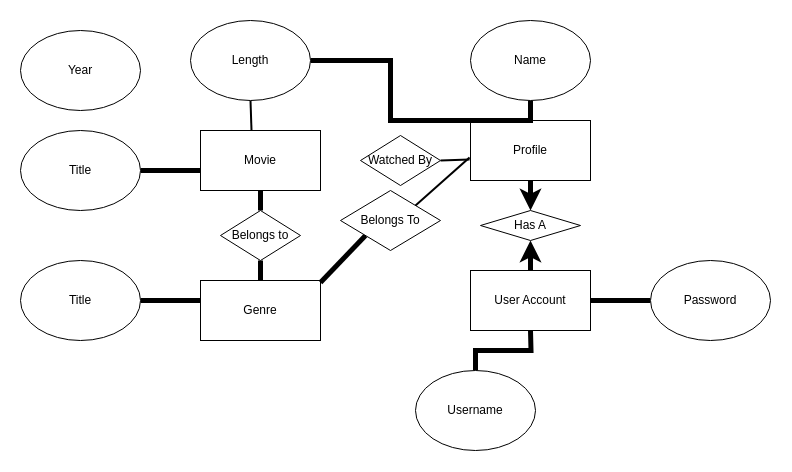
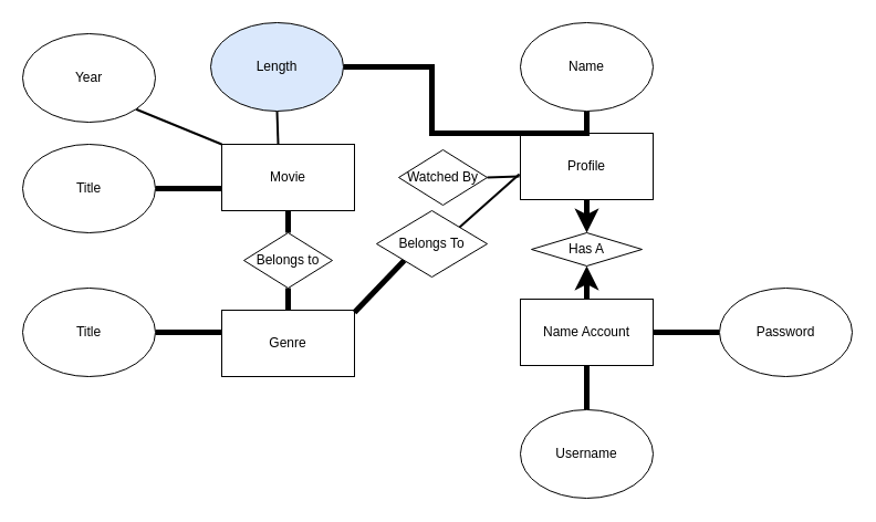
  <mxCell id="0" />
  <mxCell id="1" parent="0" />
  <mxCell id="2" style="edgeStyle=orthogonalEdgeStyle;rounded=0;orthogonalLoop=1;jettySize=auto;html=1;exitX=0.5;exitY=1;exitDx=0;exitDy=0;entryX=0.5;entryY=0;entryDx=0;entryDy=0;endArrow=classic;endFill=1;strokeWidth=5;" edge="1" parent="1" source="3" target="23"><mxGeometry relative="1" as="geometry" /></mxCell>
  <mxCell id="3" value="Profile" style="rounded=0;whiteSpace=wrap;html=1;" vertex="1" parent="1"><mxGeometry x="470" y="120" width="120" height="60" as="geometry" /></mxCell>
  <mxCell id="4" value="Movie" style="rounded=0;whiteSpace=wrap;html=1;" vertex="1" parent="1"><mxGeometry x="200" y="130" width="120" height="60" as="geometry" /></mxCell>
  <mxCell id="5" style="edgeStyle=orthogonalEdgeStyle;rounded=0;orthogonalLoop=1;jettySize=auto;html=1;exitX=0.5;exitY=0;exitDx=0;exitDy=0;endArrow=classic;endFill=1;strokeWidth=5;" edge="1" parent="1" source="6" target="23"><mxGeometry relative="1" as="geometry" /></mxCell>
- <mxCell id="6" value="User Account" style="rounded=0;whiteSpace=wrap;html=1;" vertex="1" parent="1"><mxGeometry x="470" y="270" width="120" height="60" as="geometry" /></mxCell>
+ <mxCell id="6" value="Name Account" style="rounded=0;whiteSpace=wrap;html=1;" vertex="1" parent="1"><mxGeometry x="470" y="270" width="120" height="60" as="geometry" /></mxCell>
  <mxCell id="7" style="edgeStyle=none;rounded=0;orthogonalLoop=1;jettySize=auto;html=1;exitX=0.5;exitY=0;exitDx=0;exitDy=0;entryX=0.5;entryY=1;entryDx=0;entryDy=0;endArrow=none;endFill=0;strokeWidth=5;" edge="1" parent="1" source="8" target="28"><mxGeometry relative="1" as="geometry" /></mxCell>
  <mxCell id="8" value="Genre" style="rounded=0;whiteSpace=wrap;html=1;" vertex="1" parent="1"><mxGeometry x="200" y="280" width="120" height="60" as="geometry" /></mxCell>
  <mxCell id="9" style="edgeStyle=orthogonalEdgeStyle;rounded=0;orthogonalLoop=1;jettySize=auto;html=1;exitX=0.5;exitY=0;exitDx=0;exitDy=0;endArrow=none;endFill=0;strokeWidth=5;" edge="1" parent="1" source="10"><mxGeometry relative="1" as="geometry"><mxPoint x="530" y="330" as="targetPoint" /></mxGeometry></mxCell>
- <mxCell id="10" value="Username" style="ellipse;whiteSpace=wrap;html=1;" vertex="1" parent="1"><mxGeometry x="415" y="370" width="120" height="80" as="geometry" /></mxCell>
+ <mxCell id="10" value="Username" style="ellipse;whiteSpace=wrap;html=1;" vertex="1" parent="1"><mxGeometry x="470" y="370" width="120" height="80" as="geometry" /></mxCell>
  <mxCell id="11" style="edgeStyle=orthogonalEdgeStyle;rounded=0;orthogonalLoop=1;jettySize=auto;html=1;exitX=0;exitY=0.5;exitDx=0;exitDy=0;entryX=1;entryY=0.5;entryDx=0;entryDy=0;endArrow=none;endFill=0;strokeWidth=5;" edge="1" parent="1" source="12" target="6"><mxGeometry relative="1" as="geometry" /></mxCell>
  <mxCell id="12" value="Password" style="ellipse;whiteSpace=wrap;html=1;" vertex="1" parent="1"><mxGeometry x="650" y="260" width="120" height="80" as="geometry" /></mxCell>
  <mxCell id="13" style="edgeStyle=orthogonalEdgeStyle;rounded=0;orthogonalLoop=1;jettySize=auto;html=1;exitX=0.5;exitY=1;exitDx=0;exitDy=0;endArrow=none;endFill=0;strokeWidth=5;" edge="1" parent="1" source="14" target="20"><mxGeometry relative="1" as="geometry" /></mxCell>
  <mxCell id="14" value="Name" style="ellipse;whiteSpace=wrap;html=1;" vertex="1" parent="1"><mxGeometry x="470" y="20" width="120" height="80" as="geometry" /></mxCell>
  <mxCell id="15" style="edgeStyle=none;rounded=0;orthogonalLoop=1;jettySize=auto;html=1;exitX=1;exitY=0.5;exitDx=0;exitDy=0;endArrow=none;endFill=0;strokeWidth=5;" edge="1" parent="1" source="16"><mxGeometry relative="1" as="geometry"><mxPoint x="200" y="300" as="targetPoint" /></mxGeometry></mxCell>
  <mxCell id="16" value="Title" style="ellipse;whiteSpace=wrap;html=1;" vertex="1" parent="1"><mxGeometry y="260" width="120" height="80" as="geometry" x="20" /></mxCell>
  <mxCell id="17" style="edgeStyle=none;rounded=0;orthogonalLoop=1;jettySize=auto;html=1;exitX=1;exitY=0.5;exitDx=0;exitDy=0;endArrow=none;endFill=0;strokeWidth=5;" edge="1" parent="1" source="18"><mxGeometry relative="1" as="geometry"><mxPoint x="200" y="170" as="targetPoint" /></mxGeometry></mxCell>
  <mxCell id="18" value="Title" style="ellipse;whiteSpace=wrap;html=1;" vertex="1" parent="1"><mxGeometry y="130" width="120" height="80" as="geometry" x="20" /></mxCell>
  <mxCell id="19" style="edgeStyle=none;rounded=0;orthogonalLoop=1;jettySize=auto;html=1;exitX=0.5;exitY=1;exitDx=0;exitDy=0;endArrow=none;endFill=0;strokeWidth=2;" edge="1" parent="1" source="20"><mxGeometry relative="1" as="geometry"><mxPoint x="251" y="130" as="targetPoint" /></mxGeometry></mxCell>
- <mxCell id="20" value="Length" style="ellipse;whiteSpace=wrap;html=1;" vertex="1" parent="1"><mxGeometry x="190" y="20" width="120" height="80" as="geometry" /></mxCell>
+ <mxCell id="20" value="Length" style="ellipse;whiteSpace=wrap;html=1;fillColor=#dae8fc;" vertex="1" parent="1"><mxGeometry x="190" y="20" width="120" height="80" as="geometry" /></mxCell>
+ <mxCell id="21" style="edgeStyle=none;rounded=0;orthogonalLoop=1;jettySize=auto;html=1;exitX=1;exitY=1;exitDx=0;exitDy=0;entryX=0;entryY=0;entryDx=0;entryDy=0;endArrow=none;endFill=0;strokeWidth=2;" edge="1" parent="1" source="22" target="4"><mxGeometry relative="1" as="geometry" /></mxCell>
  <mxCell id="22" value="Year" style="ellipse;whiteSpace=wrap;html=1;" vertex="1" parent="1"><mxGeometry y="30" width="120" height="80" as="geometry" x="20" /></mxCell>
  <mxCell id="23" value="Has A" style="rhombus;whiteSpace=wrap;html=1;" vertex="1" parent="1"><mxGeometry x="480" y="210" width="100" height="30" as="geometry" /></mxCell>
  <mxCell id="24" style="edgeStyle=none;rounded=0;orthogonalLoop=1;jettySize=auto;html=1;exitX=0;exitY=1;exitDx=0;exitDy=0;endArrow=none;endFill=0;strokeWidth=5;" edge="1" parent="1" source="26"><mxGeometry relative="1" as="geometry"><mxPoint x="320" y="282" as="targetPoint" /></mxGeometry></mxCell>
  <mxCell id="25" style="edgeStyle=none;rounded=0;orthogonalLoop=1;jettySize=auto;html=1;exitX=1;exitY=0;exitDx=0;exitDy=0;entryX=-0.008;entryY=0.617;entryDx=0;entryDy=0;entryPerimeter=0;endArrow=none;endFill=0;strokeWidth=2;" edge="1" parent="1" source="26" target="3"><mxGeometry relative="1" as="geometry" /></mxCell>
  <mxCell id="26" value="Belongs To" style="rhombus;whiteSpace=wrap;html=1;" vertex="1" parent="1"><mxGeometry x="340" y="190" width="100" height="60" as="geometry" /></mxCell>
  <mxCell id="27" style="edgeStyle=none;rounded=0;orthogonalLoop=1;jettySize=auto;html=1;exitX=0.5;exitY=0;exitDx=0;exitDy=0;endArrow=none;endFill=0;strokeWidth=5;" edge="1" parent="1" source="28"><mxGeometry relative="1" as="geometry"><mxPoint x="260" y="190" as="targetPoint" /></mxGeometry></mxCell>
  <mxCell id="28" value="Belongs to" style="rhombus;whiteSpace=wrap;html=1;" vertex="1" parent="1"><mxGeometry x="220" y="210" width="80" height="50" as="geometry" /></mxCell>
  <mxCell id="29" style="edgeStyle=none;rounded=0;orthogonalLoop=1;jettySize=auto;html=1;exitX=1;exitY=0.5;exitDx=0;exitDy=0;entryX=-0.008;entryY=0.65;entryDx=0;entryDy=0;entryPerimeter=0;endArrow=none;endFill=0;strokeWidth=2;" edge="1" parent="1" source="30" target="3"><mxGeometry relative="1" as="geometry" /></mxCell>
  <mxCell id="30" value="Watched By" style="rhombus;whiteSpace=wrap;html=1;" vertex="1" parent="1"><mxGeometry x="360" y="135" width="80" height="50" as="geometry" /></mxCell>
